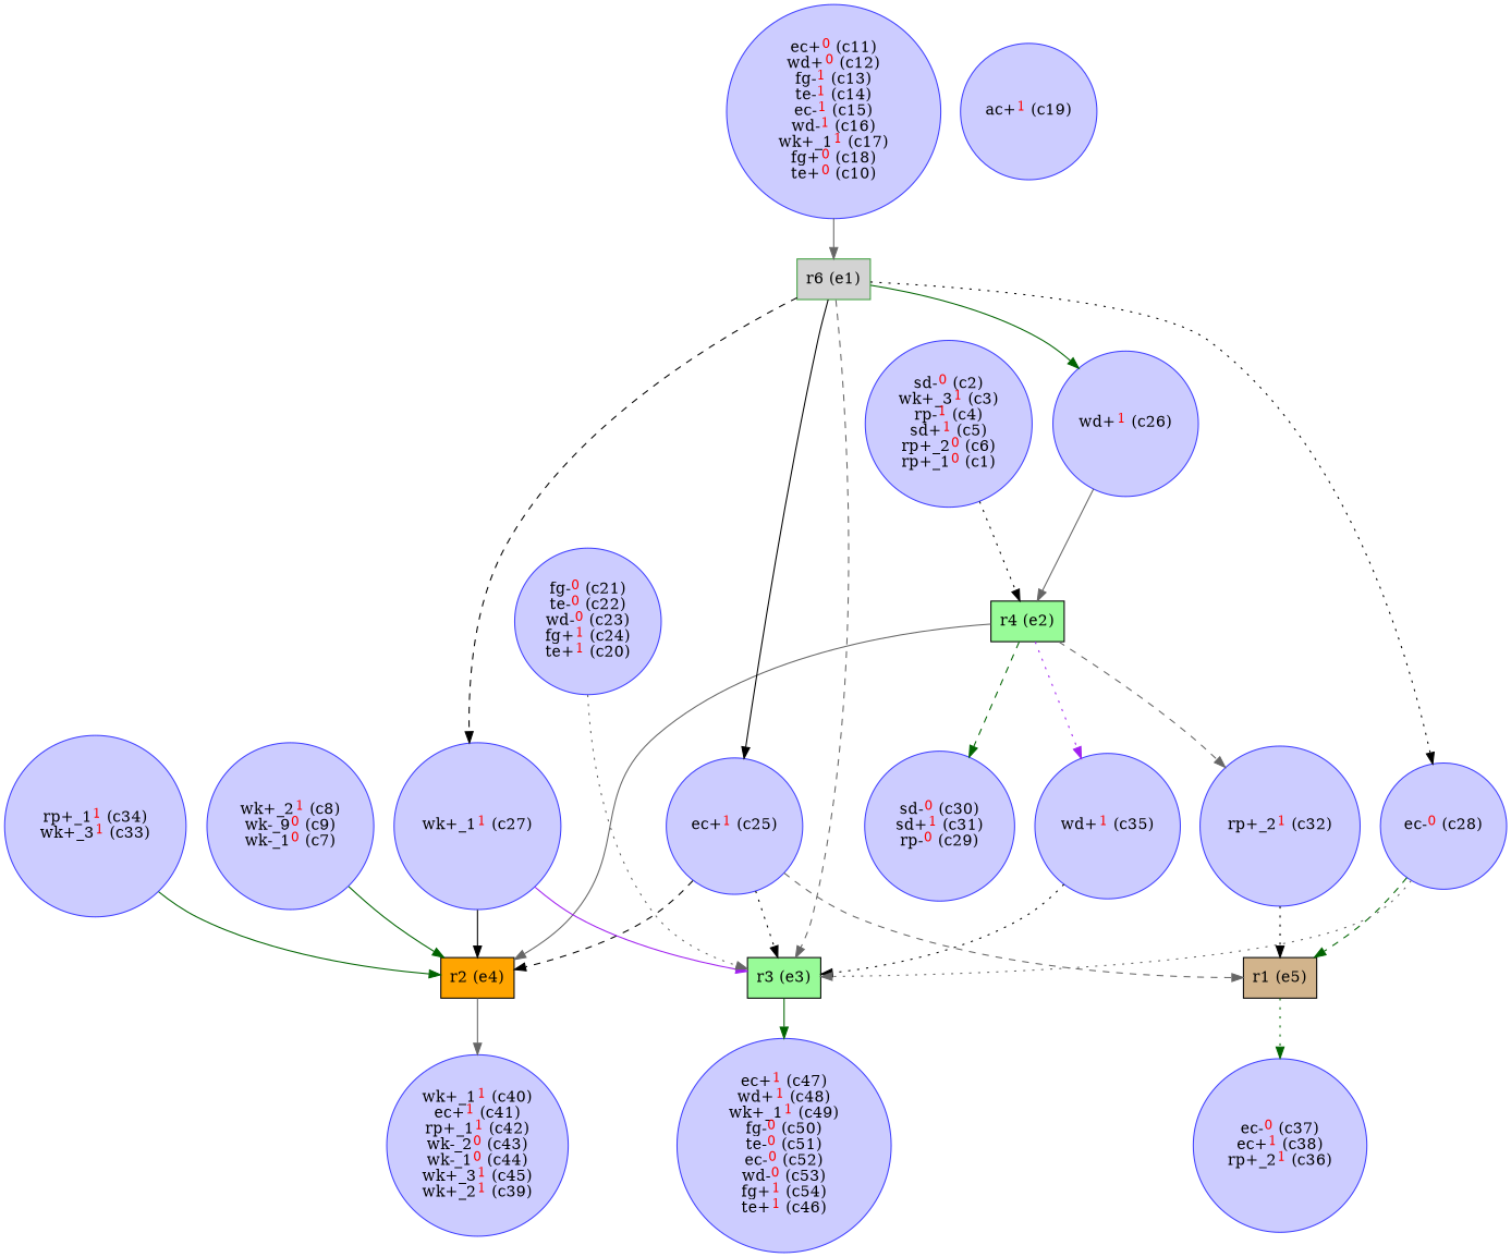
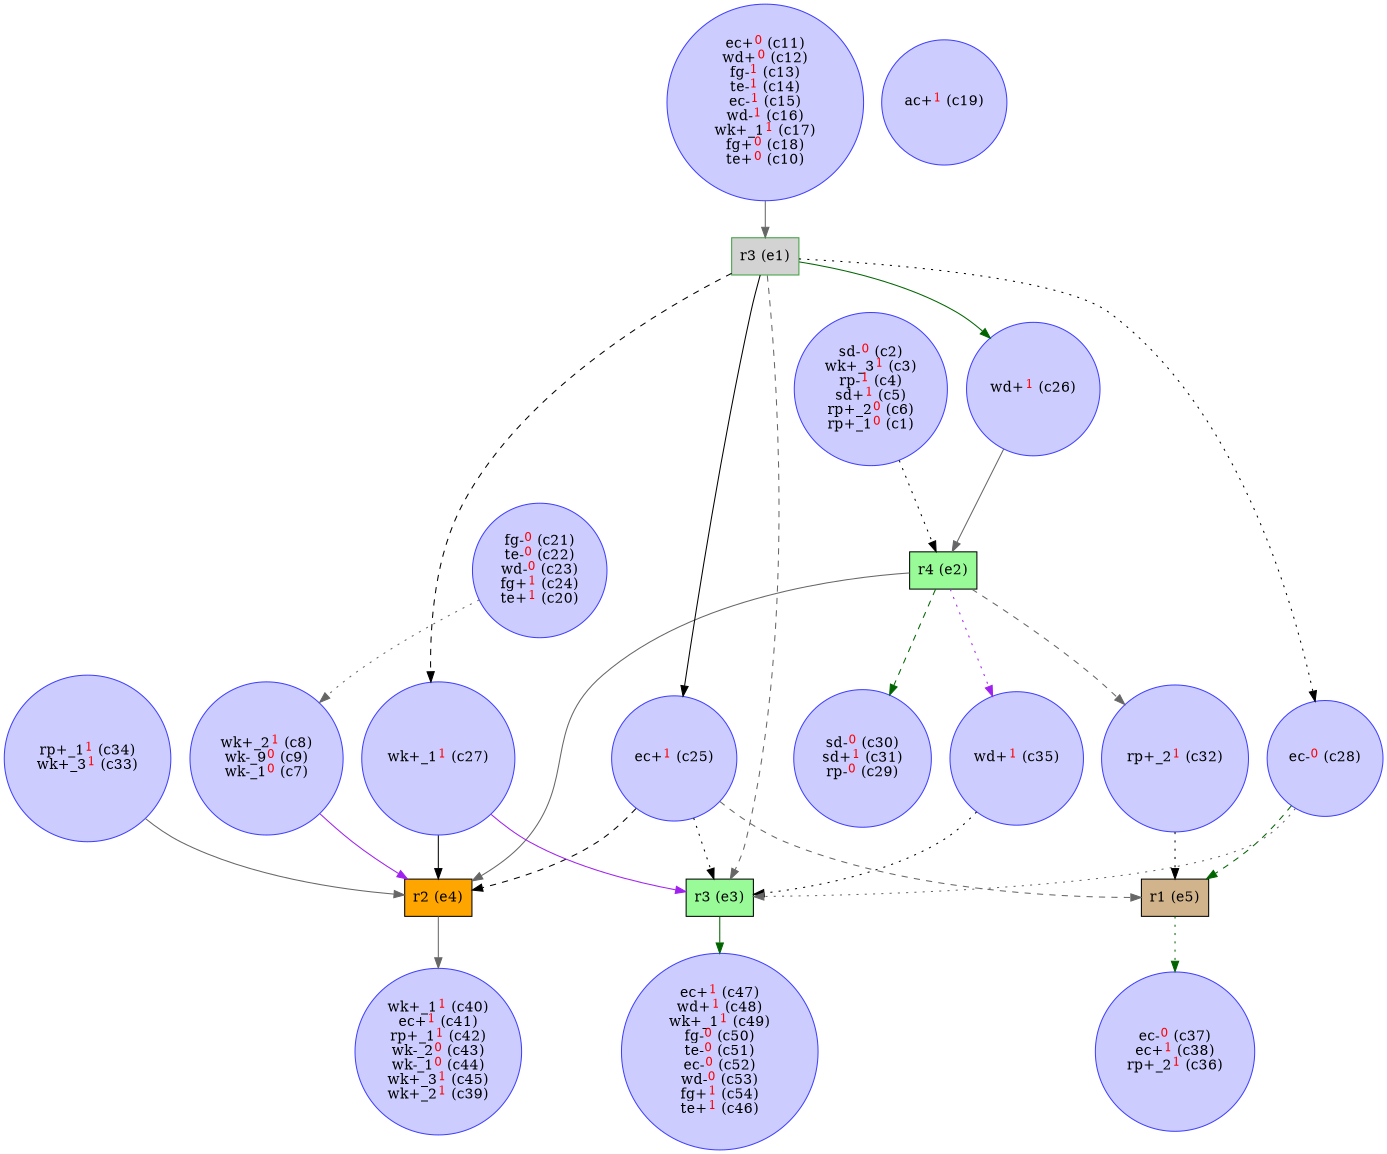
  digraph {
    fontname="DejaVu Serif"
    node [color="#4040ff" fillcolor="#ccccff" fontname="DejaVu Serif" shape=circle style=filled]
    edge [color=black fontname="DejaVu Serif" style=solid]
    n1 [label=<<FONT COLOR ="black">sd-</FONT><FONT COLOR="red"><SUP>0</SUP></FONT><FONT COLOR="black"> (c2)</FONT><BR/><FONT COLOR ="black">wk+_3</FONT><FONT COLOR="red"><SUP>1</SUP></FONT><FONT COLOR="black"> (c3)</FONT><BR/><FONT COLOR ="black">rp-</FONT><FONT COLOR="red"><SUP>1</SUP></FONT><FONT COLOR="black"> (c4)</FONT><BR/><FONT COLOR ="black">sd+</FONT><FONT COLOR="red"><SUP>1</SUP></FONT><FONT COLOR="black"> (c5)</FONT><BR/><FONT COLOR ="black">rp+_2</FONT><FONT COLOR="red"><SUP>0</SUP></FONT><FONT COLOR="black"> (c6)</FONT><BR/><FONT COLOR ="black">rp+_1</FONT><FONT COLOR="red"><SUP>0</SUP></FONT><FONT COLOR="black"> (c1)</FONT>>]
    n2 [color=black fillcolor=palegreen label="r4 (e2)" shape=box]
    n3 [label=<<FONT COLOR ="black">sd-</FONT><FONT COLOR="red"><SUP>0</SUP></FONT><FONT COLOR="black"> (c30)</FONT><BR/><FONT COLOR ="black">sd+</FONT><FONT COLOR="red"><SUP>1</SUP></FONT><FONT COLOR="black"> (c31)</FONT><BR/><FONT COLOR ="black">rp-</FONT><FONT COLOR="red"><SUP>0</SUP></FONT><FONT COLOR="black"> (c29)</FONT>>]
    n4 [label=<<FONT COLOR ="black">rp+_2</FONT><FONT COLOR="red"><SUP>1</SUP></FONT><FONT COLOR="black"> (c32)</FONT>>]
    n5 [label=<<FONT COLOR ="black">wd+</FONT><FONT COLOR="red"><SUP>1</SUP></FONT><FONT COLOR="black"> (c35)</FONT>>]
    n6 [color=black fillcolor=orange label="r2 (e4)" shape=box]
    n7 [color=black fillcolor=tan label="r1 (e5)" shape=box]
    n8 [label=<<FONT COLOR ="black">rp+_1</FONT><FONT COLOR="red"><SUP>1</SUP></FONT><FONT COLOR="black"> (c34)</FONT><BR/><FONT COLOR ="black">wk+_3</FONT><FONT COLOR="red"><SUP>1</SUP></FONT><FONT COLOR="black"> (c33)</FONT>>]
    n9 [color=black fillcolor=palegreen label="r3 (e3)" shape=box]
    n10 [label=<<FONT COLOR ="black">wk+_2</FONT><FONT COLOR="red"><SUP>1</SUP></FONT><FONT COLOR="black"> (c8)</FONT><BR/><FONT COLOR ="black">wk-_9</FONT><FONT COLOR="red"><SUP>0</SUP></FONT><FONT COLOR="black"> (c9)</FONT><BR/><FONT COLOR ="black">wk-_1</FONT><FONT COLOR="red"><SUP>0</SUP></FONT><FONT COLOR="black"> (c7)</FONT>>]
    n11 [label=<<FONT COLOR ="black">wk+_1</FONT><FONT COLOR="red"><SUP>1</SUP></FONT><FONT COLOR="black"> (c40)</FONT><BR/><FONT COLOR ="black">ec+</FONT><FONT COLOR="red"><SUP>1</SUP></FONT><FONT COLOR="black"> (c41)</FONT><BR/><FONT COLOR ="black">rp+_1</FONT><FONT COLOR="red"><SUP>1</SUP></FONT><FONT COLOR="black"> (c42)</FONT><BR/><FONT COLOR ="black">wk-_2</FONT><FONT COLOR="red"><SUP>0</SUP></FONT><FONT COLOR="black"> (c43)</FONT><BR/><FONT COLOR ="black">wk-_1</FONT><FONT COLOR="red"><SUP>0</SUP></FONT><FONT COLOR="black"> (c44)</FONT><BR/><FONT COLOR ="black">wk+_3</FONT><FONT COLOR="red"><SUP>1</SUP></FONT><FONT COLOR="black"> (c45)</FONT><BR/><FONT COLOR ="black">wk+_2</FONT><FONT COLOR="red"><SUP>1</SUP></FONT><FONT COLOR="black"> (c39)</FONT>>]
    n12 [label=<<FONT COLOR ="black">ec+</FONT><FONT COLOR="red"><SUP>0</SUP></FONT><FONT COLOR="black"> (c11)</FONT><BR/><FONT COLOR ="black">wd+</FONT><FONT COLOR="red"><SUP>0</SUP></FONT><FONT COLOR="black"> (c12)</FONT><BR/><FONT COLOR ="black">fg-</FONT><FONT COLOR="red"><SUP>1</SUP></FONT><FONT COLOR="black"> (c13)</FONT><BR/><FONT COLOR ="black">te-</FONT><FONT COLOR="red"><SUP>1</SUP></FONT><FONT COLOR="black"> (c14)</FONT><BR/><FONT COLOR ="black">ec-</FONT><FONT COLOR="red"><SUP>1</SUP></FONT><FONT COLOR="black"> (c15)</FONT><BR/><FONT COLOR ="black">wd-</FONT><FONT COLOR="red"><SUP>1</SUP></FONT><FONT COLOR="black"> (c16)</FONT><BR/><FONT COLOR ="black">wk+_1</FONT><FONT COLOR="red"><SUP>1</SUP></FONT><FONT COLOR="black"> (c17)</FONT><BR/><FONT COLOR ="black">fg+</FONT><FONT COLOR="red"><SUP>0</SUP></FONT><FONT COLOR="black"> (c18)</FONT><BR/><FONT COLOR ="black">te+</FONT><FONT COLOR="red"><SUP>0</SUP></FONT><FONT COLOR="black"> (c10)</FONT>>]
-   n13 [color="#409f40" fillcolor=lightgrey label="r6 (e1)" shape=box]
+   n13 [color="#409f40" fillcolor=lightgrey label="r3 (e1)" shape=box]
    n14 [label=<<FONT COLOR ="black">ec+</FONT><FONT COLOR="red"><SUP>1</SUP></FONT><FONT COLOR="black"> (c25)</FONT>>]
    n15 [label=<<FONT COLOR ="black">wd+</FONT><FONT COLOR="red"><SUP>1</SUP></FONT><FONT COLOR="black"> (c26)</FONT>>]
    n16 [label=<<FONT COLOR ="black">wk+_1</FONT><FONT COLOR="red"><SUP>1</SUP></FONT><FONT COLOR="black"> (c27)</FONT>>]
    n17 [label=<<FONT COLOR ="black">ec-</FONT><FONT COLOR="red"><SUP>0</SUP></FONT><FONT COLOR="black"> (c28)</FONT>>]
    n18 [label=<<FONT COLOR ="black">fg-</FONT><FONT COLOR="red"><SUP>0</SUP></FONT><FONT COLOR="black"> (c21)</FONT><BR/><FONT COLOR ="black">te-</FONT><FONT COLOR="red"><SUP>0</SUP></FONT><FONT COLOR="black"> (c22)</FONT><BR/><FONT COLOR ="black">wd-</FONT><FONT COLOR="red"><SUP>0</SUP></FONT><FONT COLOR="black"> (c23)</FONT><BR/><FONT COLOR ="black">fg+</FONT><FONT COLOR="red"><SUP>1</SUP></FONT><FONT COLOR="black"> (c24)</FONT><BR/><FONT COLOR ="black">te+</FONT><FONT COLOR="red"><SUP>1</SUP></FONT><FONT COLOR="black"> (c20)</FONT>>]
    n19 [label=<<FONT COLOR ="black">ec+</FONT><FONT COLOR="red"><SUP>1</SUP></FONT><FONT COLOR="black"> (c47)</FONT><BR/><FONT COLOR ="black">wd+</FONT><FONT COLOR="red"><SUP>1</SUP></FONT><FONT COLOR="black"> (c48)</FONT><BR/><FONT COLOR ="black">wk+_1</FONT><FONT COLOR="red"><SUP>1</SUP></FONT><FONT COLOR="black"> (c49)</FONT><BR/><FONT COLOR ="black">fg-</FONT><FONT COLOR="red"><SUP>0</SUP></FONT><FONT COLOR="black"> (c50)</FONT><BR/><FONT COLOR ="black">te-</FONT><FONT COLOR="red"><SUP>0</SUP></FONT><FONT COLOR="black"> (c51)</FONT><BR/><FONT COLOR ="black">ec-</FONT><FONT COLOR="red"><SUP>0</SUP></FONT><FONT COLOR="black"> (c52)</FONT><BR/><FONT COLOR ="black">wd-</FONT><FONT COLOR="red"><SUP>0</SUP></FONT><FONT COLOR="black"> (c53)</FONT><BR/><FONT COLOR ="black">fg+</FONT><FONT COLOR="red"><SUP>1</SUP></FONT><FONT COLOR="black"> (c54)</FONT><BR/><FONT COLOR ="black">te+</FONT><FONT COLOR="red"><SUP>1</SUP></FONT><FONT COLOR="black"> (c46)</FONT>>]
    n20 [label=<<FONT COLOR ="black">ec-</FONT><FONT COLOR="red"><SUP>0</SUP></FONT><FONT COLOR="black"> (c37)</FONT><BR/><FONT COLOR ="black">ec+</FONT><FONT COLOR="red"><SUP>1</SUP></FONT><FONT COLOR="black"> (c38)</FONT><BR/><FONT COLOR ="black">rp+_2</FONT><FONT COLOR="red"><SUP>1</SUP></FONT><FONT COLOR="black"> (c36)</FONT>>]
    n21 [label=<<FONT COLOR ="black">ac+</FONT><FONT COLOR="red"><SUP>1</SUP></FONT><FONT COLOR="black"> (c19)</FONT>>]
    n1 -> n2 [style=dotted]
    n2 -> n3 [color=darkgreen style=dashed]
    n2 -> n4 [color=gray40 style=dashed]
    n2 -> n5 [color=purple style=dotted]
    n2 -> n6 [color=gray40]
    n4 -> n7 [style=dotted]
    n5 -> n9 [style=dotted]
    n6 -> n11 [color=gray40]
    n7 -> n20 [color=darkgreen style=dotted]
-   n8 -> n6 [color=darkgreen]
+   n8 -> n6 [color=gray40]
    n9 -> n19 [color=darkgreen]
-   n10 -> n6 [color=darkgreen]
+   n10 -> n6 [color=purple]
    n12 -> n13 [color=gray40]
    n13 -> n9 [color=gray40 style=dashed]
    n13 -> n14
    n13 -> n15 [color=darkgreen]
    n13 -> n16 [style=dashed]
    n13 -> n17 [style=dotted]
    n14 -> n6 [style=dashed]
    n14 -> n7 [color=gray40 style=dashed]
    n14 -> n9 [style=dotted]
    n15 -> n2 [color=gray40]
    n16 -> n6
    n16 -> n9 [color=purple]
    n17 -> n7 [color=darkgreen style=dashed]
    n17 -> n9 [color=gray40 style=dotted]
-   n18 -> n9 [color=gray40 style=dotted]
+   n18 -> n10 [color=gray40 style=dotted]
  }
